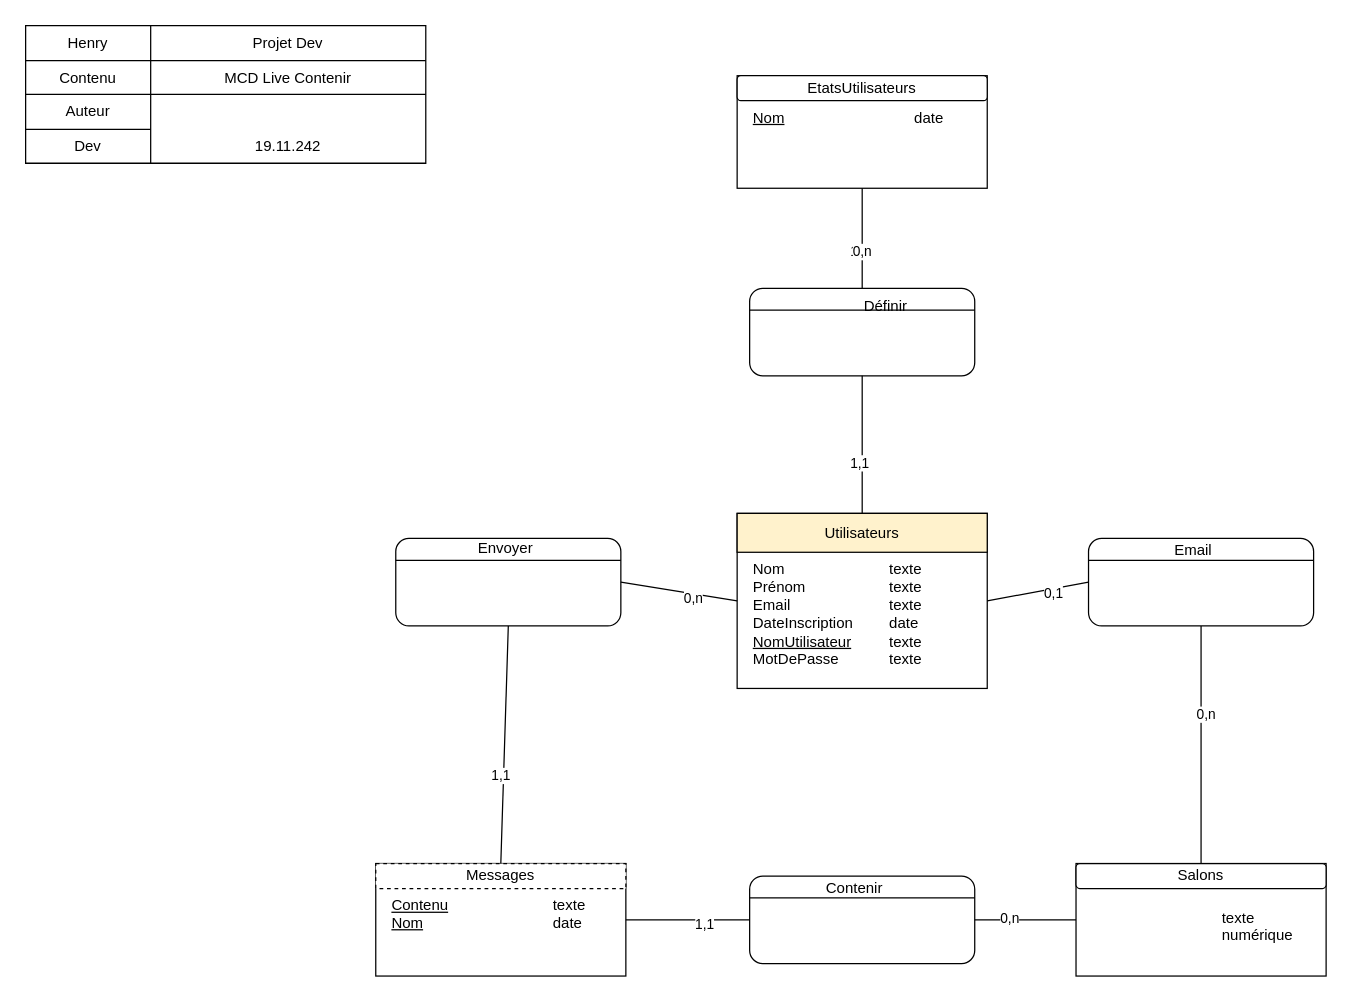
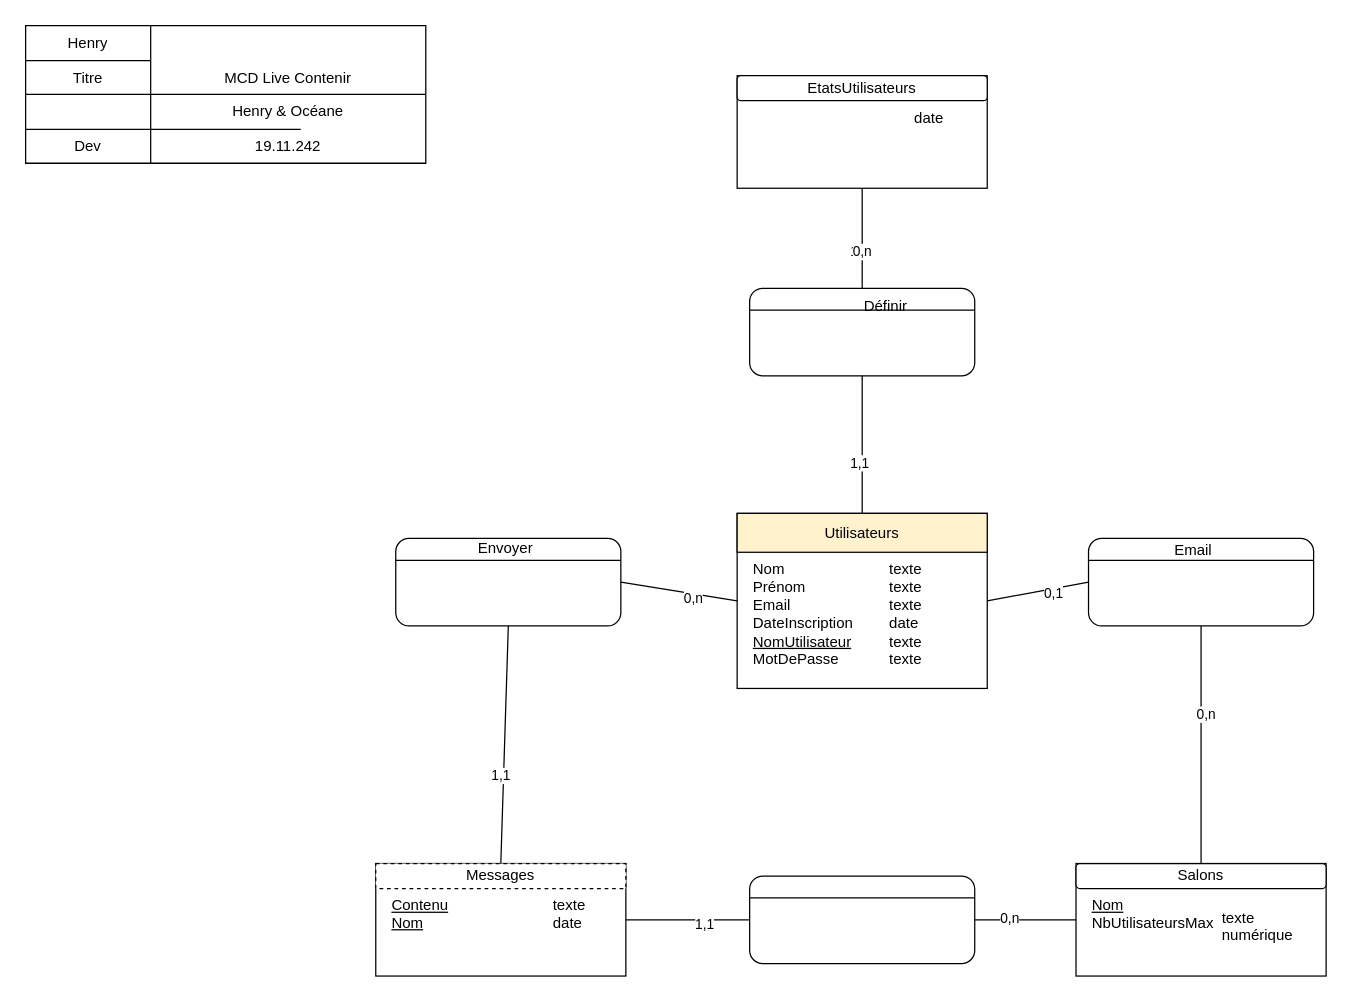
  <mxCell id="0" />
  <mxCell id="1" parent="0" />
  <mxCell id="2" value="" style="shape=table;html=1;whiteSpace=wrap;startSize=0;container=1;collapsible=0;childLayout=tableLayout;" parent="1" vertex="1"><mxGeometry width="320" height="110" as="geometry" x="20" y="20" /></mxCell>
  <mxCell id="3" value="" style="shape=partialRectangle;html=1;whiteSpace=wrap;collapsible=0;dropTarget=0;pointerEvents=0;fillColor=none;top=0;left=0;bottom=0;right=0;points=[[0,0.5],[1,0.5]];portConstraint=eastwest;" parent="2" vertex="1"><mxGeometry width="320" height="28" as="geometry" /></mxCell>
  <mxCell id="4" value="Henry" style="shape=partialRectangle;html=1;whiteSpace=wrap;connectable=0;overflow=hidden;fillColor=none;top=0;left=0;bottom=0;right=0;" parent="3" vertex="1"><mxGeometry width="100" height="28" as="geometry" /></mxCell>
- <mxCell id="5" value="Projet Dev" style="shape=partialRectangle;html=1;whiteSpace=wrap;connectable=0;overflow=hidden;fillColor=none;top=0;left=0;bottom=0;right=0;" parent="3" vertex="1"><mxGeometry x="100" width="220" height="28" as="geometry" /></mxCell>
  <mxCell id="6" value="" style="shape=partialRectangle;html=1;whiteSpace=wrap;collapsible=0;dropTarget=0;pointerEvents=0;fillColor=none;top=0;left=0;bottom=0;right=0;points=[[0,0.5],[1,0.5]];portConstraint=eastwest;" parent="2" vertex="1"><mxGeometry y="28" width="320" height="27" as="geometry" /></mxCell>
- <mxCell id="7" value="Contenu" style="shape=partialRectangle;html=1;whiteSpace=wrap;connectable=0;overflow=hidden;fillColor=none;top=0;left=0;bottom=0;right=0;" parent="6" vertex="1"><mxGeometry width="100" height="27" as="geometry" /></mxCell>
+ <mxCell id="7" value="Titre" style="shape=partialRectangle;html=1;whiteSpace=wrap;connectable=0;overflow=hidden;fillColor=none;top=0;left=0;bottom=0;right=0;" parent="6" vertex="1"><mxGeometry width="100" height="27" as="geometry" /></mxCell>
  <mxCell id="8" value="MCD Live Contenir" style="shape=partialRectangle;html=1;whiteSpace=wrap;connectable=0;overflow=hidden;fillColor=none;top=0;left=0;bottom=0;right=0;" parent="6" vertex="1"><mxGeometry x="100" width="220" height="27" as="geometry" /></mxCell>
  <mxCell id="9" value="" style="shape=partialRectangle;html=1;whiteSpace=wrap;collapsible=0;dropTarget=0;pointerEvents=0;fillColor=none;top=0;left=0;bottom=0;right=0;points=[[0,0.5],[1,0.5]];portConstraint=eastwest;" parent="2" vertex="1"><mxGeometry y="55" width="320" height="28" as="geometry" /></mxCell>
- <mxCell id="10" value="Auteur" style="shape=partialRectangle;html=1;whiteSpace=wrap;connectable=0;overflow=hidden;fillColor=none;top=0;left=0;bottom=0;right=0;" parent="9" vertex="1"><mxGeometry width="100" height="28" as="geometry" /></mxCell>
+ <mxCell id="11" value="Henry &amp;amp; Océane" style="shape=partialRectangle;html=1;whiteSpace=wrap;connectable=0;overflow=hidden;fillColor=none;top=0;left=0;bottom=0;right=0;" parent="9" vertex="1"><mxGeometry x="100" width="220" height="28" as="geometry" /></mxCell>
  <mxCell id="12" value="" style="shape=partialRectangle;html=1;whiteSpace=wrap;collapsible=0;dropTarget=0;pointerEvents=0;fillColor=none;top=0;left=0;bottom=0;right=0;points=[[0,0.5],[1,0.5]];portConstraint=eastwest;" parent="2" vertex="1"><mxGeometry y="83" width="320" height="27" as="geometry" /></mxCell>
  <mxCell id="13" value="Dev" style="shape=partialRectangle;html=1;whiteSpace=wrap;connectable=0;overflow=hidden;fillColor=none;top=0;left=0;bottom=0;right=0;" parent="12" vertex="1"><mxGeometry width="100" height="27" as="geometry" /></mxCell>
  <mxCell id="14" value="19.11.242" style="shape=partialRectangle;html=1;whiteSpace=wrap;connectable=0;overflow=hidden;fillColor=none;top=0;left=0;bottom=0;right=0;" parent="12" vertex="1"><mxGeometry x="100" width="220" height="27" as="geometry" /></mxCell>
  <mxCell id="15" value="" style="group" parent="1" vertex="1" connectable="0"><mxGeometry x="300" y="690" width="200" height="90" as="geometry" /></mxCell>
  <mxCell id="16" value="&lt;div style=&quot;box-sizing: border-box ; width: 100% ; padding: 2px&quot;&gt;&lt;br&gt;&lt;/div&gt;" style="verticalAlign=top;align=center;overflow=fill;html=1;rounded=0;shadow=0;comic=0;labelBackgroundColor=none;strokeColor=#000000;strokeWidth=1;fillColor=#ffffff;fontFamily=Verdana;fontSize=12;fontColor=#000000;" parent="15" vertex="1"><mxGeometry width="200" height="90" as="geometry" /></mxCell>
  <mxCell id="17" value="Messages" style="rounded=0;whiteSpace=wrap;html=1;dashed=1;" parent="15" vertex="1"><mxGeometry width="200" height="20" as="geometry" /></mxCell>
  <mxCell id="18" value="&lt;u&gt;Contenu&lt;/u&gt;&lt;br&gt;&lt;u&gt;Nom&lt;/u&gt;" style="text;html=1;strokeColor=none;fillColor=none;align=left;verticalAlign=top;whiteSpace=wrap;rounded=0;" parent="15" vertex="1"><mxGeometry x="11" y="20" width="90" height="60" as="geometry" /></mxCell>
  <mxCell id="19" value="texte&lt;br&gt;date&lt;br&gt;" style="text;html=1;strokeColor=none;fillColor=none;align=left;verticalAlign=top;whiteSpace=wrap;rounded=0;" parent="15" vertex="1"><mxGeometry x="140" y="20" width="60" height="50" as="geometry" /></mxCell>
  <mxCell id="20" value="" style="group" parent="1" vertex="1" connectable="0"><mxGeometry x="860" y="690" width="200" height="90" as="geometry" /></mxCell>
  <mxCell id="21" value="&lt;div style=&quot;box-sizing: border-box ; width: 100% ; padding: 2px&quot;&gt;&lt;br&gt;&lt;/div&gt;" style="verticalAlign=top;align=center;overflow=fill;html=1;rounded=0;shadow=0;comic=0;labelBackgroundColor=none;strokeColor=#000000;strokeWidth=1;fillColor=#ffffff;fontFamily=Verdana;fontSize=12;fontColor=#000000;" parent="20" vertex="1"><mxGeometry width="200" height="90" as="geometry" /></mxCell>
  <mxCell id="22" value="Salons" style="whiteSpace=wrap;html=1;rounded=1;" parent="20" vertex="1"><mxGeometry width="200" height="20" as="geometry" /></mxCell>
+ <mxCell id="23" value="&lt;u&gt;Nom&lt;/u&gt;&lt;br&gt;NbUtilisateursMax" style="text;html=1;strokeColor=none;fillColor=none;align=left;verticalAlign=top;whiteSpace=wrap;rounded=0;" parent="20" vertex="1"><mxGeometry x="11" y="20" width="90" height="60" as="geometry" /></mxCell>
  <mxCell id="24" value="texte&lt;br&gt;numérique" style="text;html=1;strokeColor=none;fillColor=none;align=left;verticalAlign=top;whiteSpace=wrap;rounded=0;" parent="20" vertex="1"><mxGeometry x="115" y="30" width="60" height="50" as="geometry" /></mxCell>
  <mxCell id="25" value="" style="group" parent="1" vertex="1" connectable="0"><mxGeometry x="589" y="410" width="200" height="140" as="geometry" /></mxCell>
  <mxCell id="26" value="&lt;div style=&quot;box-sizing: border-box ; width: 100% ; padding: 2px&quot;&gt;&lt;br&gt;&lt;/div&gt;" style="verticalAlign=top;align=center;overflow=fill;html=1;rounded=0;shadow=0;comic=0;labelBackgroundColor=none;strokeColor=#000000;strokeWidth=1;fillColor=#ffffff;fontFamily=Verdana;fontSize=12;fontColor=#000000;" parent="25" vertex="1"><mxGeometry width="200" height="140.0" as="geometry" /></mxCell>
  <mxCell id="27" value="Utilisateurs" style="rounded=0;whiteSpace=wrap;html=1;fillColor=#fff2cc;" parent="25" vertex="1"><mxGeometry width="200" height="31.111" as="geometry" /></mxCell>
  <mxCell id="28" value="Nom&lt;br&gt;Prénom&lt;br&gt;Email&lt;br&gt;DateInscription&lt;br&gt;&lt;u&gt;NomUtilisateur&lt;/u&gt;&lt;br&gt;MotDePasse" style="text;html=1;strokeColor=none;fillColor=none;align=left;verticalAlign=top;whiteSpace=wrap;rounded=0;" parent="25" vertex="1"><mxGeometry x="11" y="31.111" width="90" height="93.333" as="geometry" /></mxCell>
  <mxCell id="29" value="texte&lt;br&gt;texte&lt;br&gt;texte&lt;br&gt;date&lt;br&gt;texte&lt;br&gt;texte" style="text;html=1;strokeColor=none;fillColor=none;align=left;verticalAlign=top;whiteSpace=wrap;rounded=0;" parent="25" vertex="1"><mxGeometry x="120" y="31.111" width="80" height="77.778" as="geometry" /></mxCell>
  <mxCell id="30" value="" style="group" parent="1" vertex="1" connectable="0"><mxGeometry x="589" y="60" width="200" height="90" as="geometry" /></mxCell>
  <mxCell id="31" value="&lt;div style=&quot;box-sizing: border-box ; width: 100% ; padding: 2px&quot;&gt;&lt;br&gt;&lt;/div&gt;" style="verticalAlign=top;align=center;overflow=fill;html=1;rounded=0;shadow=0;comic=0;labelBackgroundColor=none;strokeColor=#000000;strokeWidth=1;fillColor=#ffffff;fontFamily=Verdana;fontSize=12;fontColor=#000000;" parent="30" vertex="1"><mxGeometry width="200" height="90" as="geometry" /></mxCell>
  <mxCell id="32" value="EtatsUtilisateurs" style="whiteSpace=wrap;html=1;rounded=1;" parent="30" vertex="1"><mxGeometry width="200" height="20" as="geometry" /></mxCell>
- <mxCell id="33" value="&lt;u&gt;Nom&lt;/u&gt;" style="text;html=1;strokeColor=none;fillColor=none;align=left;verticalAlign=top;whiteSpace=wrap;rounded=0;" parent="30" vertex="1"><mxGeometry x="11" y="20" width="90" height="60" as="geometry" /></mxCell>
  <mxCell id="34" value="date" style="text;html=1;strokeColor=none;fillColor=none;align=left;verticalAlign=top;whiteSpace=wrap;rounded=0;" parent="30" vertex="1"><mxGeometry x="140" y="20" width="60" height="50" as="geometry" /></mxCell>
  <mxCell id="35" value="" style="endArrow=none;html=1;exitX=0.5;exitY=0;exitDx=0;exitDy=0;entryX=0.5;entryY=1;entryDx=0;entryDy=0;" parent="1" source="39" target="31" edge="1"><mxGeometry width="50" height="50" relative="1" as="geometry"><mxPoint x="470" y="240" as="sourcePoint" /><mxPoint x="520" y="190" as="targetPoint" /></mxGeometry></mxCell>
  <mxCell id="36" value="1,1" style="edgeLabel;html=1;align=center;verticalAlign=middle;resizable=0;points=[];" parent="35" vertex="1" connectable="0"><mxGeometry x="-0.262" y="3" relative="1" as="geometry"><mxPoint as="offset" /></mxGeometry></mxCell>
  <mxCell id="37" value="0,n" style="edgeLabel;html=1;align=center;verticalAlign=middle;resizable=0;points=[];" parent="35" vertex="1" connectable="0"><mxGeometry x="-0.245" y="1" relative="1" as="geometry"><mxPoint as="offset" /></mxGeometry></mxCell>
  <mxCell id="38" value="" style="group" parent="1" vertex="1" connectable="0"><mxGeometry x="599" y="230" width="180" height="70" as="geometry" /></mxCell>
  <mxCell id="39" value="&lt;div style=&quot;box-sizing: border-box ; width: 100% ; padding: 2px&quot;&gt;&lt;br&gt;&lt;/div&gt;" style="verticalAlign=top;align=center;overflow=fill;html=1;rounded=1;shadow=0;comic=0;labelBackgroundColor=none;strokeColor=#000000;strokeWidth=1;fillColor=#ffffff;fontFamily=Verdana;fontSize=12;fontColor=#000000;" parent="38" vertex="1"><mxGeometry width="180" height="70" as="geometry" /></mxCell>
  <mxCell id="40" value="" style="endArrow=none;html=1;entryX=1;entryY=0.25;entryDx=0;entryDy=0;exitX=0;exitY=0.25;exitDx=0;exitDy=0;" parent="38" source="39" target="39" edge="1"><mxGeometry width="50" height="50" relative="1" as="geometry"><mxPoint x="-280" y="150" as="sourcePoint" /><mxPoint x="-230" y="100" as="targetPoint" /></mxGeometry></mxCell>
  <mxCell id="41" value="Définir" style="text;html=1;strokeColor=none;fillColor=none;align=center;verticalAlign=middle;whiteSpace=wrap;rounded=0;" parent="38" vertex="1"><mxGeometry x="49" y="5" width="120" height="20" as="geometry" /></mxCell>
  <mxCell id="42" value="" style="endArrow=none;html=1;exitX=0.5;exitY=0;exitDx=0;exitDy=0;entryX=0.5;entryY=1;entryDx=0;entryDy=0;" parent="1" source="27" target="39" edge="1"><mxGeometry width="50" height="50" relative="1" as="geometry"><mxPoint x="850" y="360" as="sourcePoint" /><mxPoint x="850" y="280" as="targetPoint" /></mxGeometry></mxCell>
  <mxCell id="43" value="1,1" style="edgeLabel;html=1;align=center;verticalAlign=middle;resizable=0;points=[];" parent="42" vertex="1" connectable="0"><mxGeometry x="-0.262" y="3" relative="1" as="geometry"><mxPoint as="offset" /></mxGeometry></mxCell>
  <mxCell id="44" value="&lt;div style=&quot;box-sizing: border-box ; width: 100% ; padding: 2px&quot;&gt;&lt;br&gt;&lt;/div&gt;" style="verticalAlign=top;align=center;overflow=fill;html=1;rounded=1;shadow=0;comic=0;labelBackgroundColor=none;strokeColor=#000000;strokeWidth=1;fillColor=#ffffff;fontFamily=Verdana;fontSize=12;fontColor=#000000;" parent="1" vertex="1"><mxGeometry x="316" y="430" width="180" height="70" as="geometry" /></mxCell>
  <mxCell id="45" value="" style="endArrow=none;html=1;entryX=1;entryY=0.25;entryDx=0;entryDy=0;exitX=0;exitY=0.25;exitDx=0;exitDy=0;" parent="1" source="44" target="44" edge="1"><mxGeometry width="50" height="50" relative="1" as="geometry"><mxPoint x="40" y="570" as="sourcePoint" /><mxPoint x="90" y="520" as="targetPoint" /></mxGeometry></mxCell>
  <mxCell id="46" value="Envoyer" style="text;html=1;strokeColor=none;fillColor=none;align=center;verticalAlign=middle;whiteSpace=wrap;rounded=0;" parent="1" vertex="1"><mxGeometry x="344" y="428" width="120" height="20" as="geometry" /></mxCell>
  <mxCell id="47" value="" style="endArrow=none;html=1;exitX=0;exitY=0.5;exitDx=0;exitDy=0;entryX=1;entryY=0.5;entryDx=0;entryDy=0;" parent="1" source="26" target="44" edge="1"><mxGeometry width="50" height="50" relative="1" as="geometry"><mxPoint x="520" y="420" as="sourcePoint" /><mxPoint x="520" y="310" as="targetPoint" /></mxGeometry></mxCell>
  <mxCell id="48" value="0,n" style="edgeLabel;html=1;align=center;verticalAlign=middle;resizable=0;points=[];" parent="47" vertex="1" connectable="0"><mxGeometry x="-0.262" y="3" relative="1" as="geometry"><mxPoint as="offset" /></mxGeometry></mxCell>
  <mxCell id="49" value="" style="endArrow=none;html=1;exitX=0.5;exitY=0;exitDx=0;exitDy=0;entryX=0.5;entryY=1;entryDx=0;entryDy=0;" parent="1" source="17" target="44" edge="1"><mxGeometry width="50" height="50" relative="1" as="geometry"><mxPoint x="360" y="400" as="sourcePoint" /><mxPoint x="360" y="290" as="targetPoint" /></mxGeometry></mxCell>
  <mxCell id="50" value="1,1" style="edgeLabel;html=1;align=center;verticalAlign=middle;resizable=0;points=[];" parent="49" vertex="1" connectable="0"><mxGeometry x="-0.262" y="3" relative="1" as="geometry"><mxPoint as="offset" /></mxGeometry></mxCell>
  <mxCell id="51" value="" style="group" parent="1" vertex="1" connectable="0"><mxGeometry x="870" y="430" width="180" height="70" as="geometry" /></mxCell>
  <mxCell id="52" value="&lt;div style=&quot;box-sizing: border-box ; width: 100% ; padding: 2px&quot;&gt;&lt;br&gt;&lt;/div&gt;" style="verticalAlign=top;align=center;overflow=fill;html=1;rounded=1;shadow=0;comic=0;labelBackgroundColor=none;strokeColor=#000000;strokeWidth=1;fillColor=#ffffff;fontFamily=Verdana;fontSize=12;fontColor=#000000;" parent="51" vertex="1"><mxGeometry width="180" height="70" as="geometry" /></mxCell>
  <mxCell id="53" value="" style="endArrow=none;html=1;entryX=1;entryY=0.25;entryDx=0;entryDy=0;exitX=0;exitY=0.25;exitDx=0;exitDy=0;" parent="51" source="52" target="52" edge="1"><mxGeometry width="50" height="50" relative="1" as="geometry"><mxPoint x="-280" y="150" as="sourcePoint" /><mxPoint x="-230" y="100" as="targetPoint" /></mxGeometry></mxCell>
  <mxCell id="54" value="Email" style="text;html=1;strokeColor=none;fillColor=none;align=center;verticalAlign=middle;whiteSpace=wrap;rounded=0;" parent="51" vertex="1"><mxGeometry x="24" width="120" height="20" as="geometry" /></mxCell>
  <mxCell id="55" value="" style="endArrow=none;html=1;exitX=0;exitY=0.5;exitDx=0;exitDy=0;entryX=1;entryY=0.5;entryDx=0;entryDy=0;" parent="1" source="52" target="29" edge="1"><mxGeometry width="50" height="50" relative="1" as="geometry"><mxPoint x="699" y="420" as="sourcePoint" /><mxPoint x="699" y="310" as="targetPoint" /></mxGeometry></mxCell>
  <mxCell id="56" value="0,1" style="edgeLabel;html=1;align=center;verticalAlign=middle;resizable=0;points=[];" parent="55" vertex="1" connectable="0"><mxGeometry x="-0.262" y="3" relative="1" as="geometry"><mxPoint as="offset" /></mxGeometry></mxCell>
  <mxCell id="57" value="" style="endArrow=none;html=1;exitX=0.5;exitY=1;exitDx=0;exitDy=0;entryX=0.5;entryY=0;entryDx=0;entryDy=0;" parent="1" source="52" target="22" edge="1"><mxGeometry width="50" height="50" relative="1" as="geometry"><mxPoint x="709" y="430" as="sourcePoint" /><mxPoint x="709" y="320" as="targetPoint" /></mxGeometry></mxCell>
  <mxCell id="58" value="0,n" style="edgeLabel;html=1;align=center;verticalAlign=middle;resizable=0;points=[];" parent="57" vertex="1" connectable="0"><mxGeometry x="-0.262" y="3" relative="1" as="geometry"><mxPoint as="offset" /></mxGeometry></mxCell>
  <mxCell id="59" value="&lt;div style=&quot;box-sizing: border-box ; width: 100% ; padding: 2px&quot;&gt;&lt;br&gt;&lt;/div&gt;" style="verticalAlign=top;align=center;overflow=fill;html=1;rounded=1;shadow=0;comic=0;labelBackgroundColor=none;strokeColor=#000000;strokeWidth=1;fillColor=#ffffff;fontFamily=Verdana;fontSize=12;fontColor=#000000;" parent="1" vertex="1"><mxGeometry x="599" y="700" width="180" height="70" as="geometry" /></mxCell>
  <mxCell id="60" value="" style="endArrow=none;html=1;entryX=1;entryY=0.25;entryDx=0;entryDy=0;exitX=0;exitY=0.25;exitDx=0;exitDy=0;" parent="1" source="59" target="59" edge="1"><mxGeometry width="50" height="50" relative="1" as="geometry"><mxPoint x="319" y="850" as="sourcePoint" /><mxPoint x="369" y="800" as="targetPoint" /></mxGeometry></mxCell>
- <mxCell id="61" value="Contenir" style="text;html=1;strokeColor=none;fillColor=none;align=center;verticalAlign=middle;whiteSpace=wrap;rounded=0;" parent="1" vertex="1"><mxGeometry x="623" y="700" width="120" height="20" as="geometry" /></mxCell>
  <mxCell id="62" value="" style="endArrow=none;html=1;exitX=0;exitY=0.5;exitDx=0;exitDy=0;entryX=1;entryY=0.5;entryDx=0;entryDy=0;" parent="1" source="59" target="19" edge="1"><mxGeometry width="50" height="50" relative="1" as="geometry"><mxPoint x="410" y="700" as="sourcePoint" /><mxPoint x="420" y="500" as="targetPoint" /></mxGeometry></mxCell>
  <mxCell id="63" value="1,1" style="edgeLabel;html=1;align=center;verticalAlign=middle;resizable=0;points=[];" parent="62" vertex="1" connectable="0"><mxGeometry x="-0.262" y="3" relative="1" as="geometry"><mxPoint as="offset" /></mxGeometry></mxCell>
  <mxCell id="64" value="" style="endArrow=none;html=1;exitX=1;exitY=0.5;exitDx=0;exitDy=0;entryX=0;entryY=0.5;entryDx=0;entryDy=0;" parent="1" source="59" target="21" edge="1"><mxGeometry width="50" height="50" relative="1" as="geometry"><mxPoint x="420" y="710" as="sourcePoint" /><mxPoint x="430" y="510" as="targetPoint" /></mxGeometry></mxCell>
  <mxCell id="65" value="0,n" style="edgeLabel;html=1;align=center;verticalAlign=middle;resizable=0;points=[];" parent="64" vertex="1" connectable="0"><mxGeometry x="-0.323" y="2" relative="1" as="geometry"><mxPoint as="offset" /></mxGeometry></mxCell>
